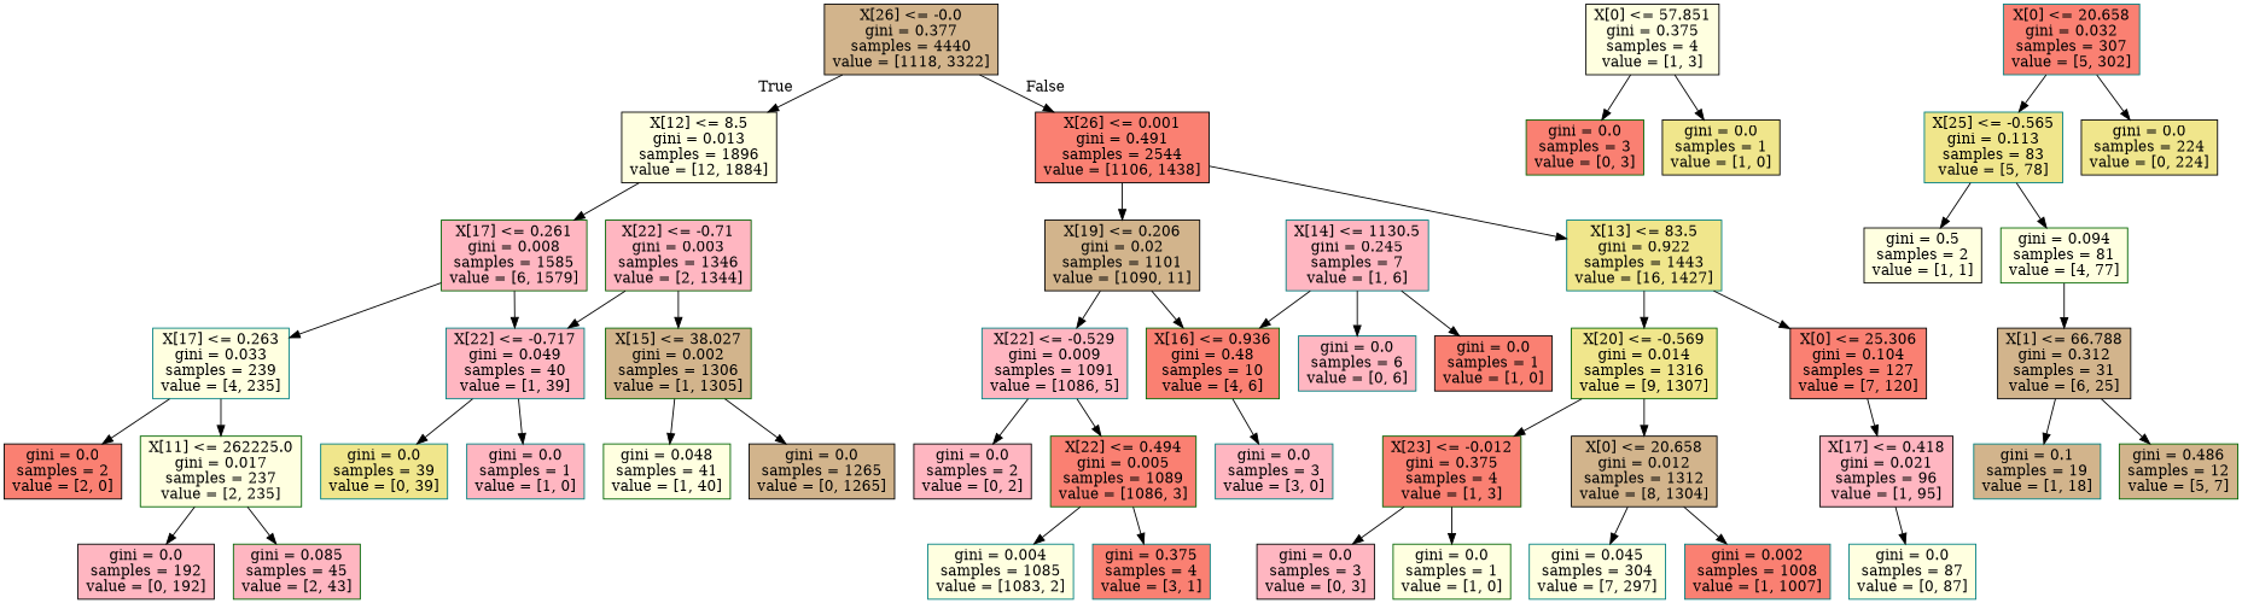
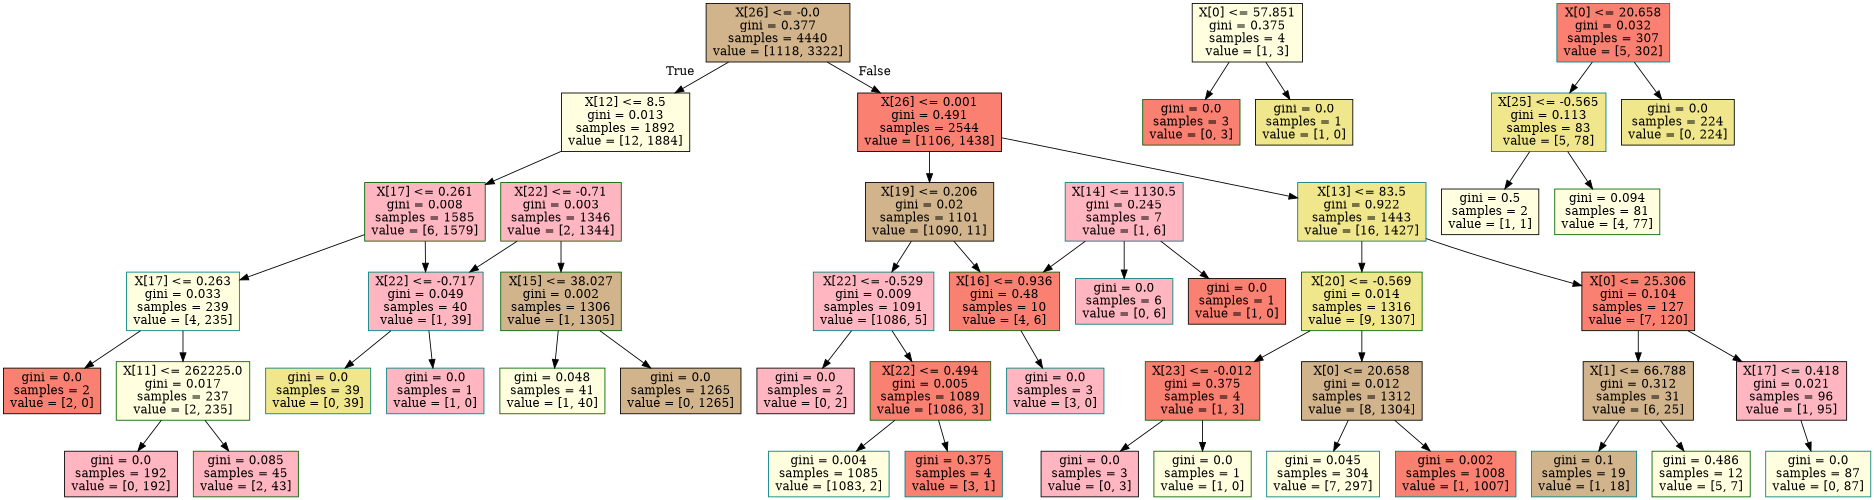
  digraph {
    node [color=black fillcolor=lightpink shape=box style=filled]
    n1 [fillcolor=tan label="X[26] <= -0.0\ngini = 0.377\nsamples = 4440\nvalue = [1118, 3322]"]
-   n2 [fillcolor=lightyellow label="X[12] <= 8.5\ngini = 0.013\nsamples = 1896\nvalue = [12, 1884]"]
+   n2 [fillcolor=lightyellow label="X[12] <= 8.5\ngini = 0.013\nsamples = 1892\nvalue = [12, 1884]"]
    n3 [fillcolor=salmon label="X[26] <= 0.001\ngini = 0.491\nsamples = 2544\nvalue = [1106, 1438]"]
    n4 [color=darkgreen label="X[17] <= 0.261\ngini = 0.008\nsamples = 1585\nvalue = [6, 1579]"]
    n5 [fillcolor=tan label="X[19] <= 0.206\ngini = 0.02\nsamples = 1101\nvalue = [1090, 11]"]
    n6 [color=teal fillcolor=khaki label="X[13] <= 83.5\ngini = 0.922\nsamples = 1443\nvalue = [16, 1427]"]
    n7 [color=teal fillcolor=lightyellow label="X[17] <= 0.263\ngini = 0.033\nsamples = 239\nvalue = [4, 235]"]
    n8 [color=teal label="X[22] <= -0.717\ngini = 0.049\nsamples = 40\nvalue = [1, 39]"]
    n9 [fillcolor=lightyellow label="X[0] <= 57.851\ngini = 0.375\nsamples = 4\nvalue = [1, 3]"]
    n10 [color=darkgreen fillcolor=salmon label="gini = 0.0\nsamples = 3\nvalue = [0, 3]"]
    n11 [fillcolor=khaki label="gini = 0.0\nsamples = 1\nvalue = [1, 0]"]
    n12 [color=teal fillcolor=salmon label="X[0] <= 20.658\ngini = 0.032\nsamples = 307\nvalue = [5, 302]"]
    n13 [color=teal fillcolor=khaki label="X[25] <= -0.565\ngini = 0.113\nsamples = 83\nvalue = [5, 78]"]
    n14 [fillcolor=khaki label="gini = 0.0\nsamples = 224\nvalue = [0, 224]"]
    n15 [fillcolor=lightyellow label="gini = 0.5\nsamples = 2\nvalue = [1, 1]"]
    n16 [color=darkgreen fillcolor=lightyellow label="gini = 0.094\nsamples = 81\nvalue = [4, 77]"]
    n17 [color=darkgreen label="X[22] <= -0.71\ngini = 0.003\nsamples = 1346\nvalue = [2, 1344]"]
    n18 [color=darkgreen fillcolor=tan label="X[15] <= 38.027\ngini = 0.002\nsamples = 1306\nvalue = [1, 1305]"]
    n19 [fillcolor=salmon label="gini = 0.0\nsamples = 2\nvalue = [2, 0]"]
    n20 [color=darkgreen fillcolor=lightyellow label="X[11] <= 262225.0\ngini = 0.017\nsamples = 237\nvalue = [2, 235]"]
    n21 [color=teal fillcolor=khaki label="gini = 0.0\nsamples = 39\nvalue = [0, 39]"]
    n22 [color=teal label="gini = 0.0\nsamples = 1\nvalue = [1, 0]"]
    n23 [color=darkgreen fillcolor=lightyellow label="gini = 0.048\nsamples = 41\nvalue = [1, 40]"]
    n24 [fillcolor=tan label="gini = 0.0\nsamples = 1265\nvalue = [0, 1265]"]
    n25 [label="gini = 0.0\nsamples = 192\nvalue = [0, 192]"]
    n26 [color=darkgreen label="gini = 0.085\nsamples = 45\nvalue = [2, 43]"]
    n27 [color=teal label="X[22] <= -0.529\ngini = 0.009\nsamples = 1091\nvalue = [1086, 5]"]
    n28 [color=darkgreen fillcolor=salmon label="X[16] <= 0.936\ngini = 0.48\nsamples = 10\nvalue = [4, 6]"]
    n29 [color=darkgreen fillcolor=khaki label="X[20] <= -0.569\ngini = 0.014\nsamples = 1316\nvalue = [9, 1307]"]
    n30 [fillcolor=salmon label="X[0] <= 25.306\ngini = 0.104\nsamples = 127\nvalue = [7, 120]"]
    n31 [label="gini = 0.0\nsamples = 2\nvalue = [0, 2]"]
    n32 [color=darkgreen fillcolor=salmon label="X[22] <= 0.494\ngini = 0.005\nsamples = 1089\nvalue = [1086, 3]"]
    n33 [color=teal label="gini = 0.0\nsamples = 3\nvalue = [3, 0]"]
    n34 [color=teal fillcolor=lightyellow label="gini = 0.004\nsamples = 1085\nvalue = [1083, 2]"]
    n35 [color=teal fillcolor=salmon label="gini = 0.375\nsamples = 4\nvalue = [3, 1]"]
    n36 [color=teal label="X[14] <= 1130.5\ngini = 0.245\nsamples = 7\nvalue = [1, 6]"]
    n37 [color=teal label="gini = 0.0\nsamples = 6\nvalue = [0, 6]"]
    n38 [fillcolor=salmon label="gini = 0.0\nsamples = 1\nvalue = [1, 0]"]
    n39 [color=darkgreen fillcolor=salmon label="X[23] <= -0.012\ngini = 0.375\nsamples = 4\nvalue = [1, 3]"]
    n40 [fillcolor=tan label="X[0] <= 20.658\ngini = 0.012\nsamples = 1312\nvalue = [8, 1304]"]
    n41 [fillcolor=tan label="X[1] <= 66.788\ngini = 0.312\nsamples = 31\nvalue = [6, 25]"]
    n42 [label="X[17] <= 0.418\ngini = 0.021\nsamples = 96\nvalue = [1, 95]"]
    n43 [label="gini = 0.0\nsamples = 3\nvalue = [0, 3]"]
    n44 [color=darkgreen fillcolor=lightyellow label="gini = 0.0\nsamples = 1\nvalue = [1, 0]"]
    n45 [color=teal fillcolor=lightyellow label="gini = 0.045\nsamples = 304\nvalue = [7, 297]"]
    n46 [color=teal fillcolor=salmon label="gini = 0.002\nsamples = 1008\nvalue = [1, 1007]"]
    n47 [color=teal fillcolor=tan label="gini = 0.1\nsamples = 19\nvalue = [1, 18]"]
-   n48 [color=darkgreen fillcolor=tan label="gini = 0.486\nsamples = 12\nvalue = [5, 7]"]
+   n48 [color=darkgreen fillcolor=lightyellow label="gini = 0.486\nsamples = 12\nvalue = [5, 7]"]
    n49 [color=teal fillcolor=lightyellow label="gini = 0.0\nsamples = 87\nvalue = [0, 87]"]
    n1 -> n2 [headlabel=True labelangle=45 labeldistance=2.5]
    n1 -> n3 [headlabel=False labelangle=-45 labeldistance=2.5]
    n2 -> n4
    n3 -> n5
    n3 -> n6
    n4 -> n7
    n4 -> n8
    n5 -> n27
    n5 -> n28
    n6 -> n29
    n6 -> n30
    n7 -> n19
    n7 -> n20
    n8 -> n21
    n8 -> n22
    n9 -> n10
    n9 -> n11
    n12 -> n13
    n12 -> n14
    n13 -> n15
    n13 -> n16
    n17 -> n8
    n17 -> n18
    n18 -> n23
    n18 -> n24
    n20 -> n25
    n20 -> n26
    n27 -> n31
    n27 -> n32
    n28 -> n33
    n29 -> n39
    n29 -> n40
-   n16 -> n41
+   n30 -> n41
    n30 -> n42
    n32 -> n34
    n32 -> n35
    n36 -> n28
    n36 -> n37
    n36 -> n38
    n39 -> n43
    n39 -> n44
    n40 -> n45
    n40 -> n46
    n41 -> n47
    n41 -> n48
    n42 -> n49
  }
